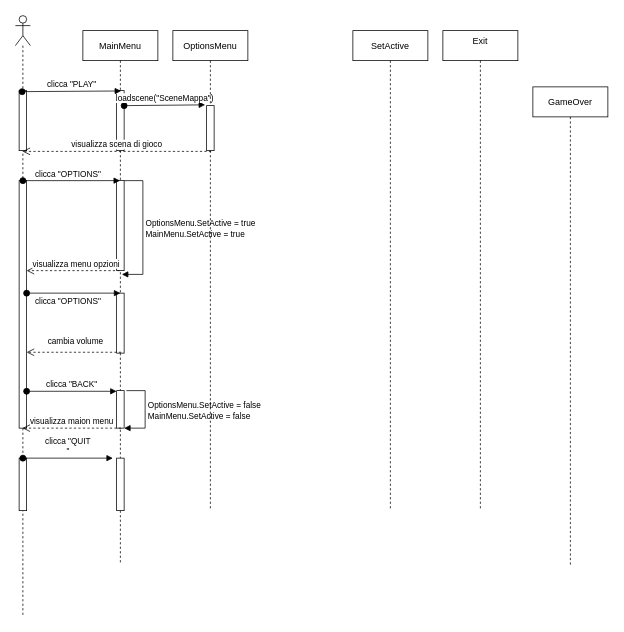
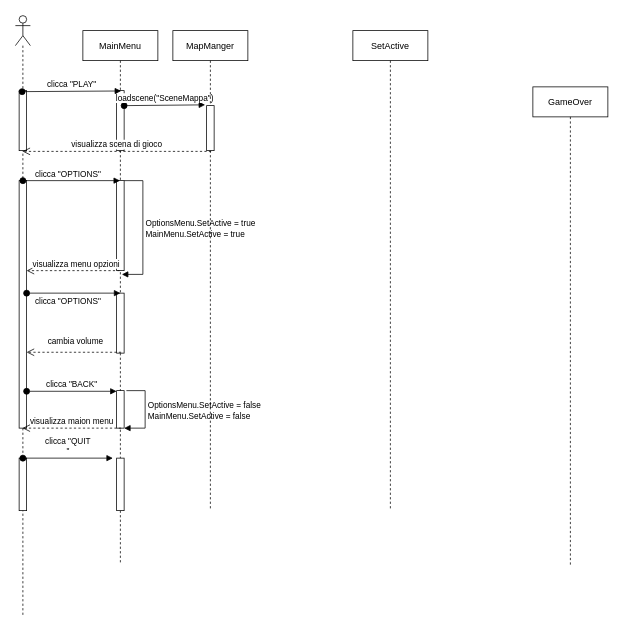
  <mxCell id="0" />
  <mxCell id="1" parent="0" />
  <mxCell id="2" value="MainMenu" style="shape=umlLifeline;perimeter=lifelinePerimeter;container=1;collapsible=0;recursiveResize=0;rounded=0;shadow=0;strokeWidth=1;" parent="1" vertex="1"><mxGeometry x="110" y="40" width="100" height="710" as="geometry" /></mxCell>
  <mxCell id="3" value="" style="points=[];perimeter=orthogonalPerimeter;rounded=0;shadow=0;strokeWidth=1;" parent="2" vertex="1"><mxGeometry x="45" y="80" width="10" height="80" as="geometry" /></mxCell>
  <mxCell id="4" value="loadscene(&quot;SceneMappa&quot;)" style="html=1;verticalAlign=bottom;startArrow=oval;startFill=1;endArrow=block;startSize=8;rounded=0;exitX=0.4;exitY=0.017;exitDx=0;exitDy=0;exitPerimeter=0;entryX=-0.2;entryY=-0.017;entryDx=0;entryDy=0;entryPerimeter=0;" edge="1" parent="2" target="12"><mxGeometry x="0.004" width="60" relative="1" as="geometry"><mxPoint x="55" y="100.0" as="sourcePoint" /><mxPoint x="147" y="100.06" as="targetPoint" /><mxPoint as="offset" /></mxGeometry></mxCell>
  <mxCell id="5" value="" style="points=[];perimeter=orthogonalPerimeter;rounded=0;shadow=0;strokeWidth=1;" vertex="1" parent="2"><mxGeometry x="45" y="200" width="10" height="120" as="geometry" /></mxCell>
  <mxCell id="6" value="&lt;div&gt;OptionsMenu.SetActive = true&lt;/div&gt;&lt;div&gt;MainMenu.SetActive = true&lt;br&gt;&lt;/div&gt;" style="edgeStyle=orthogonalEdgeStyle;html=1;align=left;spacingLeft=2;endArrow=block;rounded=0;entryX=0.7;entryY=1.042;entryDx=0;entryDy=0;entryPerimeter=0;labelBackgroundColor=default;labelBorderColor=none;" edge="1" target="5" parent="2" source="5"><mxGeometry relative="1" as="geometry"><mxPoint x="310" y="110" as="sourcePoint" /><Array as="points"><mxPoint x="80" y="200" /><mxPoint x="80" y="325" /></Array></mxGeometry></mxCell>
  <mxCell id="7" value="" style="points=[];perimeter=orthogonalPerimeter;rounded=0;shadow=0;strokeWidth=1;" vertex="1" parent="2"><mxGeometry x="45" y="350" width="10" height="80" as="geometry" /></mxCell>
  <mxCell id="8" value="" style="points=[];perimeter=orthogonalPerimeter;rounded=0;shadow=0;strokeWidth=1;" vertex="1" parent="2"><mxGeometry x="45" y="480" width="10" height="50" as="geometry" /></mxCell>
  <mxCell id="9" value="&lt;div&gt;OptionsMenu.SetActive = false&lt;br&gt;&lt;/div&gt;&lt;div&gt;MainMenu.SetActive = false&lt;/div&gt;" style="edgeStyle=orthogonalEdgeStyle;html=1;align=left;spacingLeft=2;endArrow=block;rounded=0;entryX=1;entryY=1;entryDx=0;entryDy=0;entryPerimeter=0;labelBackgroundColor=default;labelBorderColor=none;" edge="1" parent="2" target="8"><mxGeometry relative="1" as="geometry"><mxPoint x="58" y="480" as="sourcePoint" /><Array as="points"><mxPoint x="83" y="480" /><mxPoint x="83" y="530" /></Array><mxPoint x="55" y="605.04" as="targetPoint" /></mxGeometry></mxCell>
  <mxCell id="10" value="" style="points=[];perimeter=orthogonalPerimeter;rounded=0;shadow=0;strokeWidth=1;" vertex="1" parent="2"><mxGeometry x="45" y="570" width="10" height="70" as="geometry" /></mxCell>
- <mxCell id="11" value="OptionsMenu" style="shape=umlLifeline;perimeter=lifelinePerimeter;container=1;collapsible=0;recursiveResize=0;rounded=0;shadow=0;strokeWidth=1;" parent="1" vertex="1"><mxGeometry x="230" y="40" width="100" height="640" as="geometry" /></mxCell>
+ <mxCell id="11" value="MapManger" style="shape=umlLifeline;perimeter=lifelinePerimeter;container=1;collapsible=0;recursiveResize=0;rounded=0;shadow=0;strokeWidth=1;" parent="1" vertex="1"><mxGeometry x="230" y="40" width="100" height="640" as="geometry" /></mxCell>
  <mxCell id="12" value="" style="points=[];perimeter=orthogonalPerimeter;rounded=0;shadow=0;strokeWidth=1;" parent="11" vertex="1"><mxGeometry x="45" y="100" width="10" height="60" as="geometry" /></mxCell>
  <mxCell id="13" value="SetActive" style="shape=umlLifeline;perimeter=lifelinePerimeter;container=1;collapsible=0;recursiveResize=0;rounded=0;shadow=0;strokeWidth=1;" vertex="1" parent="1"><mxGeometry x="470" y="40" width="100" height="640" as="geometry" /></mxCell>
  <mxCell id="14" value="" style="shape=umlLifeline;participant=umlActor;perimeter=lifelinePerimeter;whiteSpace=wrap;html=1;container=1;collapsible=0;recursiveResize=0;verticalAlign=top;spacingTop=36;outlineConnect=0;" vertex="1" parent="1"><mxGeometry x="20" y="20" width="20" height="800" as="geometry" /></mxCell>
  <mxCell id="15" value="" style="points=[];perimeter=orthogonalPerimeter;rounded=0;shadow=0;strokeWidth=1;" vertex="1" parent="14"><mxGeometry x="5" y="100" width="10" height="80" as="geometry" /></mxCell>
  <mxCell id="16" value="" style="points=[];perimeter=orthogonalPerimeter;rounded=0;shadow=0;strokeWidth=1;" vertex="1" parent="14"><mxGeometry x="5" y="220" width="10" height="330" as="geometry" /></mxCell>
  <mxCell id="17" value="&lt;div&gt;clicca &quot;OPTIONS&quot;&lt;/div&gt;" style="html=1;verticalAlign=bottom;startArrow=oval;startFill=1;endArrow=block;startSize=8;rounded=0;exitX=0.5;exitY=0;exitDx=0;exitDy=0;exitPerimeter=0;entryX=0.5;entryY=0;entryDx=0;entryDy=0;entryPerimeter=0;" edge="1" parent="14" target="7"><mxGeometry x="-0.12" y="-20" width="60" relative="1" as="geometry"><mxPoint x="15" y="370" as="sourcePoint" /><mxPoint x="104.5" y="370" as="targetPoint" /><mxPoint as="offset" /></mxGeometry></mxCell>
  <mxCell id="18" value="&lt;div&gt;clicca &quot;BACK&quot;&lt;/div&gt;" style="html=1;verticalAlign=bottom;startArrow=oval;startFill=1;endArrow=block;startSize=8;rounded=0;exitX=0.4;exitY=0.017;exitDx=0;exitDy=0;exitPerimeter=0;" edge="1" parent="14" target="8"><mxGeometry x="0.004" width="60" relative="1" as="geometry"><mxPoint x="15" y="500.88" as="sourcePoint" /><mxPoint x="107" y="500" as="targetPoint" /><mxPoint as="offset" /></mxGeometry></mxCell>
  <mxCell id="19" value="" style="points=[];perimeter=orthogonalPerimeter;rounded=0;shadow=0;strokeWidth=1;" vertex="1" parent="14"><mxGeometry x="5" y="590" width="10" height="70" as="geometry" /></mxCell>
- <mxCell id="20" value="Exit&#10;" style="shape=umlLifeline;perimeter=lifelinePerimeter;container=1;collapsible=0;recursiveResize=0;rounded=0;shadow=0;strokeWidth=1;" vertex="1" parent="1"><mxGeometry x="590" y="40" width="100" height="640" as="geometry" /></mxCell>
  <mxCell id="21" value="GameOver" style="shape=umlLifeline;perimeter=lifelinePerimeter;container=1;collapsible=0;recursiveResize=0;rounded=0;shadow=0;strokeWidth=1;" vertex="1" parent="1"><mxGeometry x="710" y="115" width="100" height="640" as="geometry" /></mxCell>
  <mxCell id="22" value="clicca &quot;PLAY&quot;" style="html=1;verticalAlign=bottom;startArrow=oval;startFill=1;endArrow=block;startSize=8;rounded=0;exitX=0.4;exitY=0.017;exitDx=0;exitDy=0;exitPerimeter=0;entryX=0.6;entryY=0.006;entryDx=0;entryDy=0;entryPerimeter=0;" edge="1" parent="1" source="15" target="3"><mxGeometry x="0.004" width="60" relative="1" as="geometry"><mxPoint x="160" y="120" as="sourcePoint" /><mxPoint x="150" y="121" as="targetPoint" /><mxPoint as="offset" /></mxGeometry></mxCell>
  <mxCell id="23" value="&lt;div&gt;clicca &quot;OPTIONS&quot;&lt;/div&gt;" style="html=1;verticalAlign=bottom;startArrow=oval;startFill=1;endArrow=block;startSize=8;rounded=0;exitX=0.5;exitY=0;exitDx=0;exitDy=0;exitPerimeter=0;" edge="1" parent="1" source="16" target="2"><mxGeometry x="-0.073" width="60" relative="1" as="geometry"><mxPoint x="79" y="131.36" as="sourcePoint" /><mxPoint x="171" y="130.48" as="targetPoint" /><mxPoint as="offset" /></mxGeometry></mxCell>
  <mxCell id="24" value="&lt;div&gt;visualizza scena di gioco&lt;/div&gt;" style="html=1;verticalAlign=bottom;endArrow=open;dashed=1;endSize=8;rounded=0;exitX=0.6;exitY=1.017;exitDx=0;exitDy=0;exitPerimeter=0;" edge="1" parent="1" source="12" target="14"><mxGeometry relative="1" as="geometry"><mxPoint x="220" y="180" as="sourcePoint" /><mxPoint x="140" y="180" as="targetPoint" /></mxGeometry></mxCell>
  <mxCell id="25" value="&lt;div&gt;visualizza menu opzioni&lt;br&gt;&lt;/div&gt;" style="html=1;verticalAlign=bottom;endArrow=open;dashed=1;endSize=8;rounded=0;exitX=0.4;exitY=1;exitDx=0;exitDy=0;exitPerimeter=0;" edge="1" parent="1" source="5" target="16"><mxGeometry x="-0.071" relative="1" as="geometry"><mxPoint x="271.5" y="420" as="sourcePoint" /><mxPoint x="60" y="420" as="targetPoint" /><mxPoint as="offset" /></mxGeometry></mxCell>
  <mxCell id="26" value="&lt;div&gt;cambia volume&lt;/div&gt;" style="html=1;verticalAlign=bottom;endArrow=open;dashed=1;endSize=8;rounded=0;exitX=0.51;exitY=0.604;exitDx=0;exitDy=0;exitPerimeter=0;" edge="1" parent="1" source="2" target="16"><mxGeometry x="-0.035" y="-6" relative="1" as="geometry"><mxPoint x="169" y="370" as="sourcePoint" /><mxPoint x="85" y="370" as="targetPoint" /><mxPoint as="offset" /></mxGeometry></mxCell>
  <mxCell id="27" value="&lt;div&gt;visualizza maion menu&lt;/div&gt;" style="html=1;verticalAlign=bottom;endArrow=open;dashed=1;endSize=8;rounded=0;exitX=0.6;exitY=1;exitDx=0;exitDy=0;exitPerimeter=0;" edge="1" parent="1" source="8" target="14"><mxGeometry relative="1" as="geometry"><mxPoint x="291" y="211.02" as="sourcePoint" /><mxPoint x="39.5" y="211.02" as="targetPoint" /></mxGeometry></mxCell>
  <mxCell id="28" value="&lt;div&gt;clicca &quot;QUIT&lt;/div&gt;&lt;div&gt;&quot;&lt;/div&gt;" style="html=1;verticalAlign=bottom;startArrow=oval;startFill=1;endArrow=block;startSize=8;rounded=0;exitX=0.4;exitY=0.017;exitDx=0;exitDy=0;exitPerimeter=0;" edge="1" parent="1"><mxGeometry x="0.004" width="60" relative="1" as="geometry"><mxPoint x="30" y="610" as="sourcePoint" /><mxPoint x="150" y="610" as="targetPoint" /><mxPoint as="offset" /></mxGeometry></mxCell>
